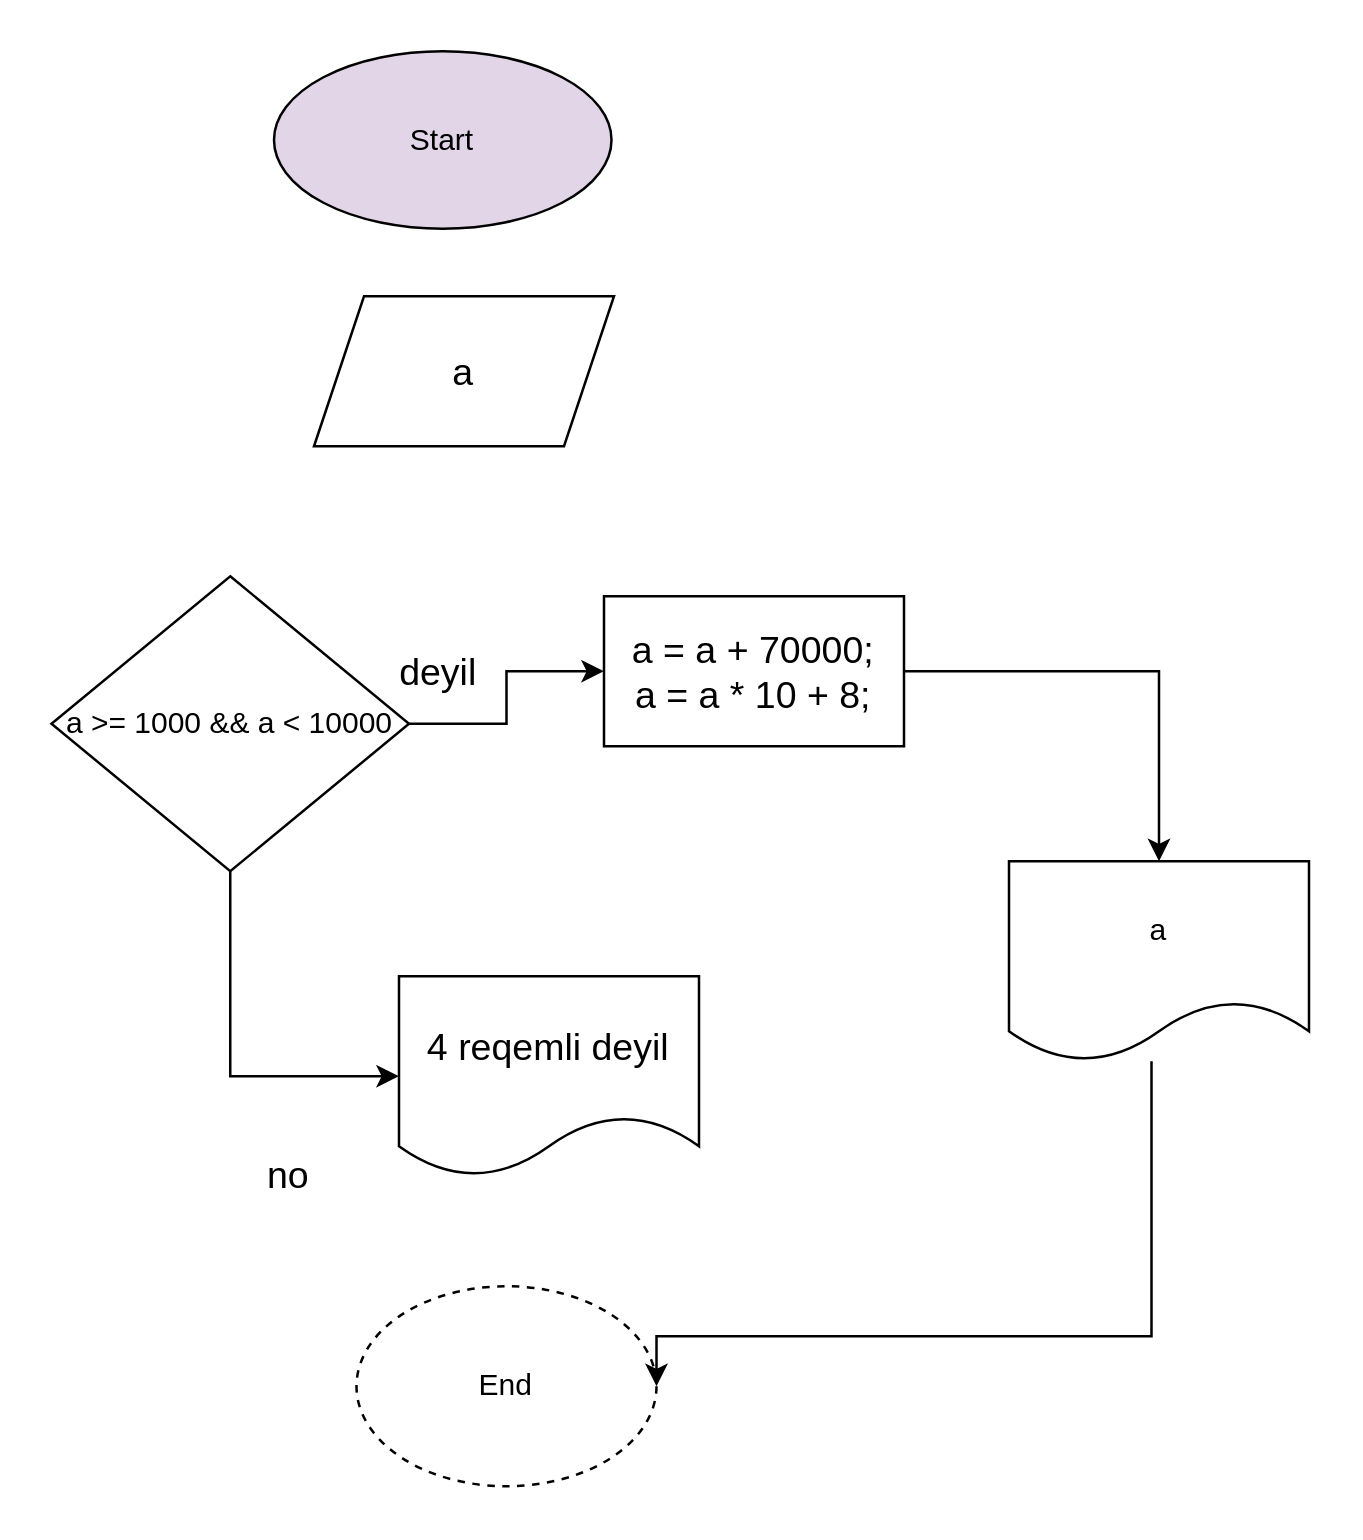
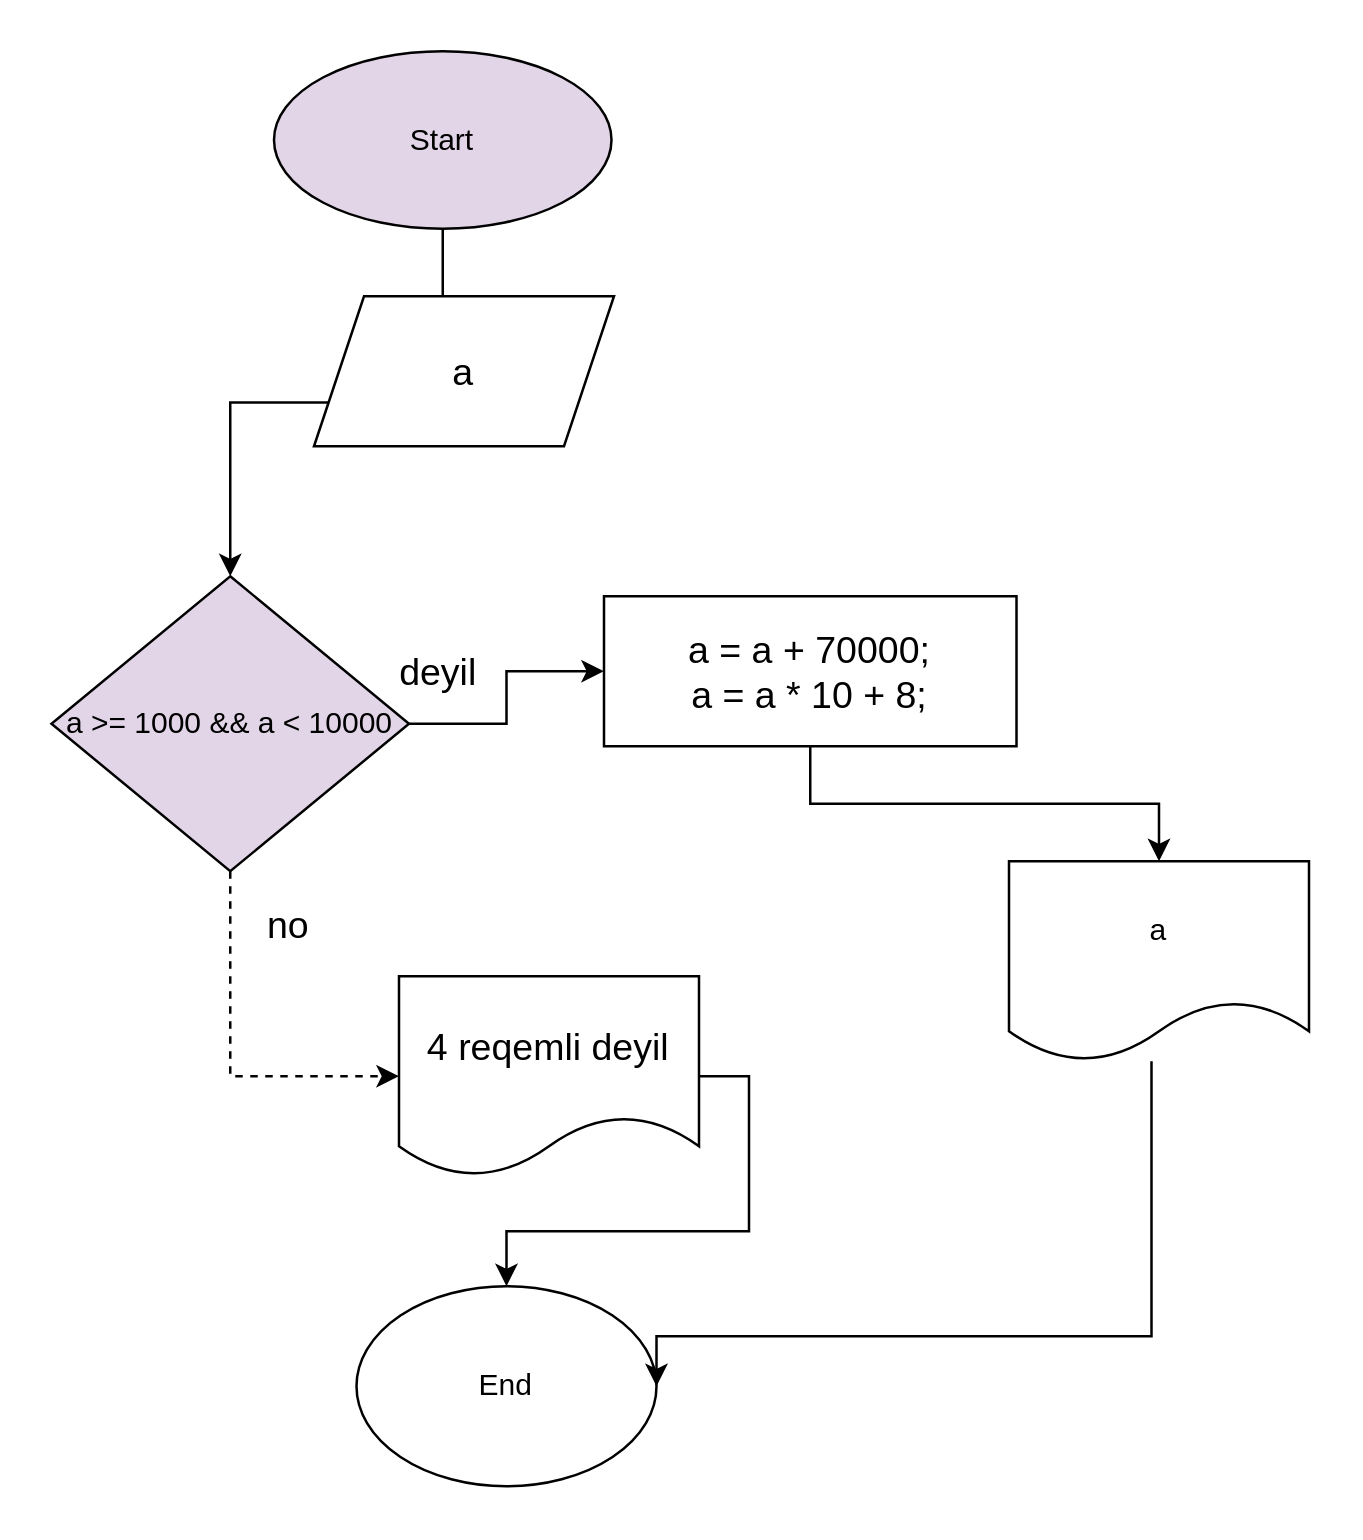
  <mxCell id="0" />
  <mxCell id="1" parent="0" />
+ <mxCell id="2" value="" style="edgeStyle=orthogonalEdgeStyle;rounded=0;orthogonalLoop=1;jettySize=auto;html=1;fontSize=15;" edge="1" parent="1" source="3" target="8"><mxGeometry relative="1" as="geometry" /></mxCell>
  <mxCell id="3" value="Start" style="ellipse;whiteSpace=wrap;html=1;hachureGap=4;fillColor=#e1d5e7;" parent="1" vertex="1"><mxGeometry x="109" y="20" width="135" height="71" as="geometry" /></mxCell>
- <mxCell id="4" value="End" style="ellipse;whiteSpace=wrap;html=1;dashed=1;" vertex="1" parent="1"><mxGeometry x="142" y="514" width="120" height="80" as="geometry" /></mxCell>
+ <mxCell id="4" value="End" style="ellipse;whiteSpace=wrap;html=1;" vertex="1" parent="1"><mxGeometry x="142" y="514" width="120" height="80" as="geometry" /></mxCell>
  <mxCell id="5" value="&lt;font style=&quot;font-size: 15px&quot;&gt;a&lt;/font&gt;" style="shape=parallelogram;perimeter=parallelogramPerimeter;whiteSpace=wrap;html=1;fixedSize=1;" vertex="1" parent="1"><mxGeometry x="125" y="118" width="120" height="60" as="geometry" /></mxCell>
  <mxCell id="6" style="edgeStyle=orthogonalEdgeStyle;rounded=0;orthogonalLoop=1;jettySize=auto;html=1;entryX=0;entryY=0.5;entryDx=0;entryDy=0;fontSize=15;" edge="1" parent="1" source="8" target="12"><mxGeometry relative="1" as="geometry" /></mxCell>
- <mxCell id="7" style="edgeStyle=orthogonalEdgeStyle;rounded=0;orthogonalLoop=1;jettySize=auto;html=1;entryX=0;entryY=0.5;entryDx=0;entryDy=0;fontSize=16;" edge="1" parent="1" source="8" target="16"><mxGeometry relative="1" as="geometry" /></mxCell>
- <mxCell id="8" value="a &amp;gt;= 1000 &amp;amp;&amp;amp; a &amp;lt; 10000" style="rhombus;whiteSpace=wrap;html=1;" vertex="1" parent="1"><mxGeometry x="20" y="230" width="143" height="118" as="geometry" /></mxCell>
+ <mxCell id="7" style="edgeStyle=orthogonalEdgeStyle;rounded=0;orthogonalLoop=1;jettySize=auto;html=1;entryX=0;entryY=0.5;entryDx=0;entryDy=0;fontSize=16;dashed=1;" edge="1" parent="1" source="8" target="16"><mxGeometry relative="1" as="geometry" /></mxCell>
+ <mxCell id="8" value="a &amp;gt;= 1000 &amp;amp;&amp;amp; a &amp;lt; 10000" style="rhombus;whiteSpace=wrap;html=1;fillColor=#e1d5e7;" vertex="1" parent="1"><mxGeometry x="20" y="230" width="143" height="118" as="geometry" /></mxCell>
  <mxCell id="9" style="edgeStyle=orthogonalEdgeStyle;rounded=0;orthogonalLoop=1;jettySize=auto;html=1;entryX=1;entryY=0.5;entryDx=0;entryDy=0;fontSize=15;" edge="1" parent="1" source="10" target="4"><mxGeometry relative="1" as="geometry"><Array as="points"><mxPoint x="460" y="534" /></Array></mxGeometry></mxCell>
  <mxCell id="10" value="a" style="shape=document;whiteSpace=wrap;html=1;boundedLbl=1;" vertex="1" parent="1"><mxGeometry x="403" y="344" width="120" height="80" as="geometry" /></mxCell>
  <mxCell id="11" style="edgeStyle=orthogonalEdgeStyle;rounded=0;orthogonalLoop=1;jettySize=auto;html=1;fontSize=15;" edge="1" parent="1" source="12" target="10"><mxGeometry relative="1" as="geometry" /></mxCell>
- <mxCell id="12" value="a = a + 70000;&lt;br&gt;a = a * 10 + 8;" style="rounded=0;whiteSpace=wrap;html=1;fontSize=15;" vertex="1" parent="1"><mxGeometry x="241" y="238" width="120" height="60" as="geometry" /></mxCell>
+ <mxCell id="12" value="a = a + 70000;&lt;br&gt;a = a * 10 + 8;" style="rounded=0;whiteSpace=wrap;html=1;fontSize=15;" vertex="1" parent="1"><mxGeometry x="241" y="238" width="165" height="60" as="geometry" /></mxCell>
  <mxCell id="13" value="deyil" style="text;html=1;strokeColor=none;fillColor=none;align=center;verticalAlign=middle;whiteSpace=wrap;rounded=0;fontSize=15;" vertex="1" parent="1"><mxGeometry x="145" y="253" width="60" height="30" as="geometry" /></mxCell>
- <mxCell id="14" value="no" style="text;html=1;strokeColor=none;fillColor=none;align=center;verticalAlign=middle;whiteSpace=wrap;rounded=0;fontSize=15;" vertex="1" parent="1"><mxGeometry x="85" y="454" width="60" height="30" as="geometry" /></mxCell>
+ <mxCell id="14" value="no" style="text;html=1;strokeColor=none;fillColor=none;align=center;verticalAlign=middle;whiteSpace=wrap;rounded=0;fontSize=15;" vertex="1" parent="1"><mxGeometry x="85" y="354" width="60" height="30" as="geometry" /></mxCell>
+ <mxCell id="15" style="edgeStyle=orthogonalEdgeStyle;rounded=0;orthogonalLoop=1;jettySize=auto;html=1;exitX=1;exitY=0.5;exitDx=0;exitDy=0;entryX=0.5;entryY=0;entryDx=0;entryDy=0;fontSize=15;" edge="1" parent="1" source="16" target="4"><mxGeometry relative="1" as="geometry" /></mxCell>
  <mxCell id="16" value="4 reqemli deyil" style="shape=document;whiteSpace=wrap;html=1;boundedLbl=1;fontSize=15;" vertex="1" parent="1"><mxGeometry x="159" y="390" width="120" height="80" as="geometry" /></mxCell>
